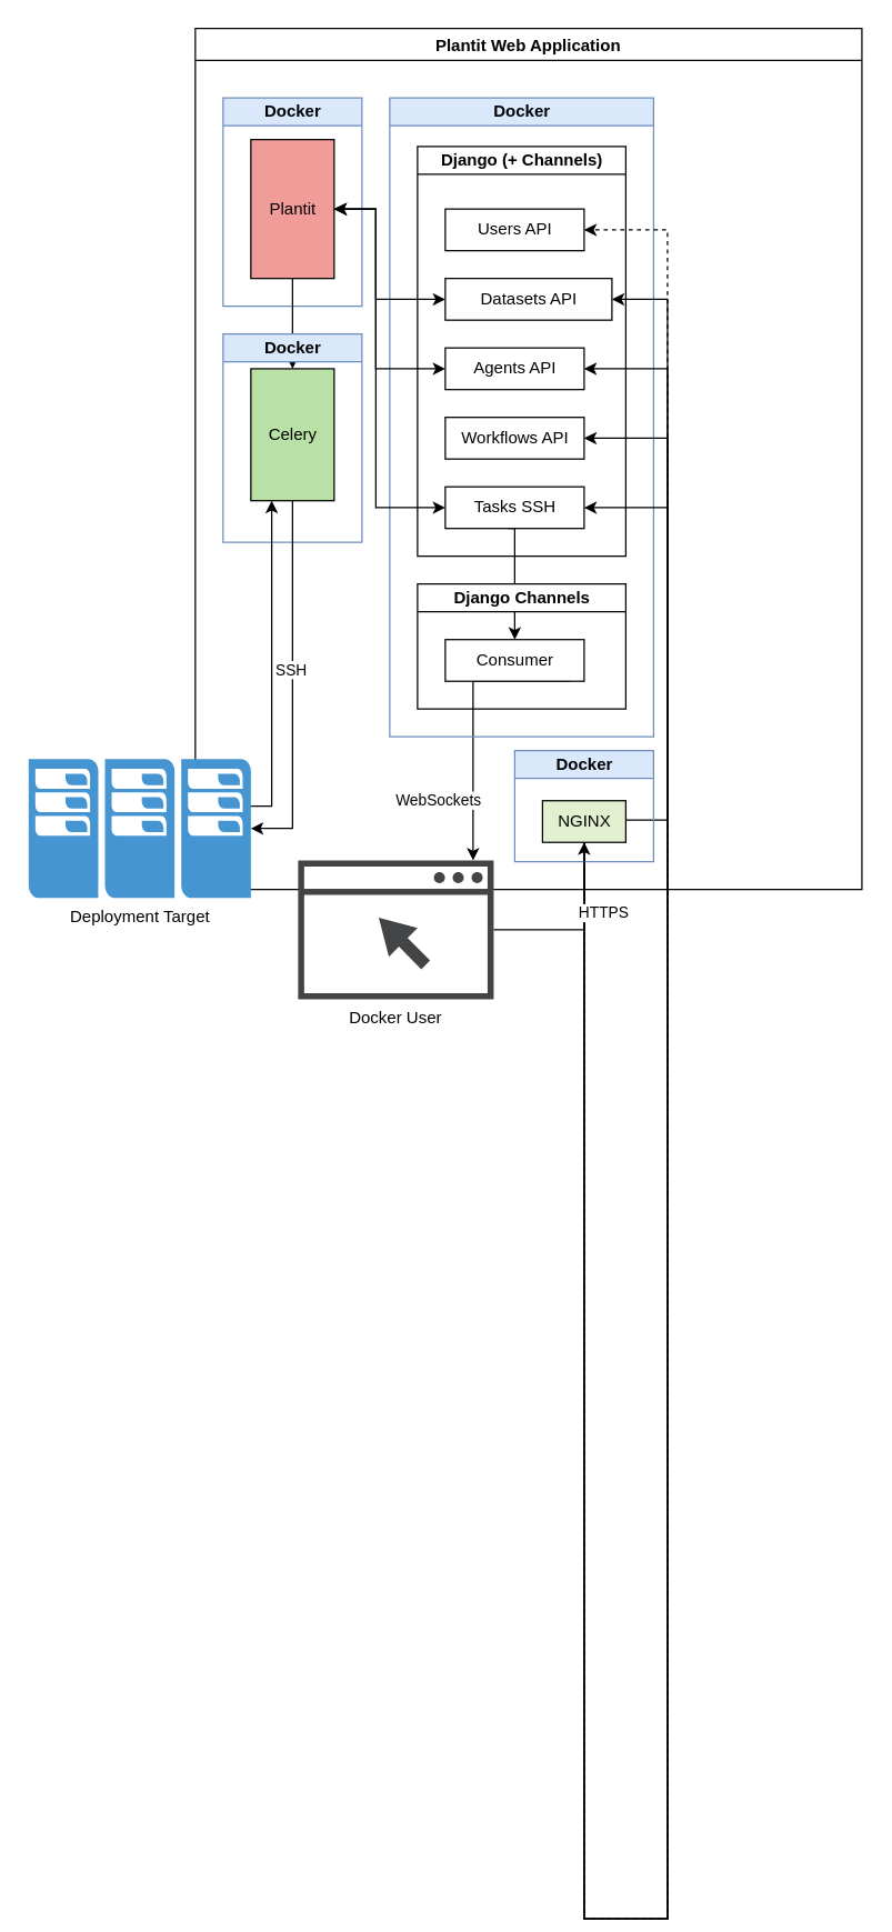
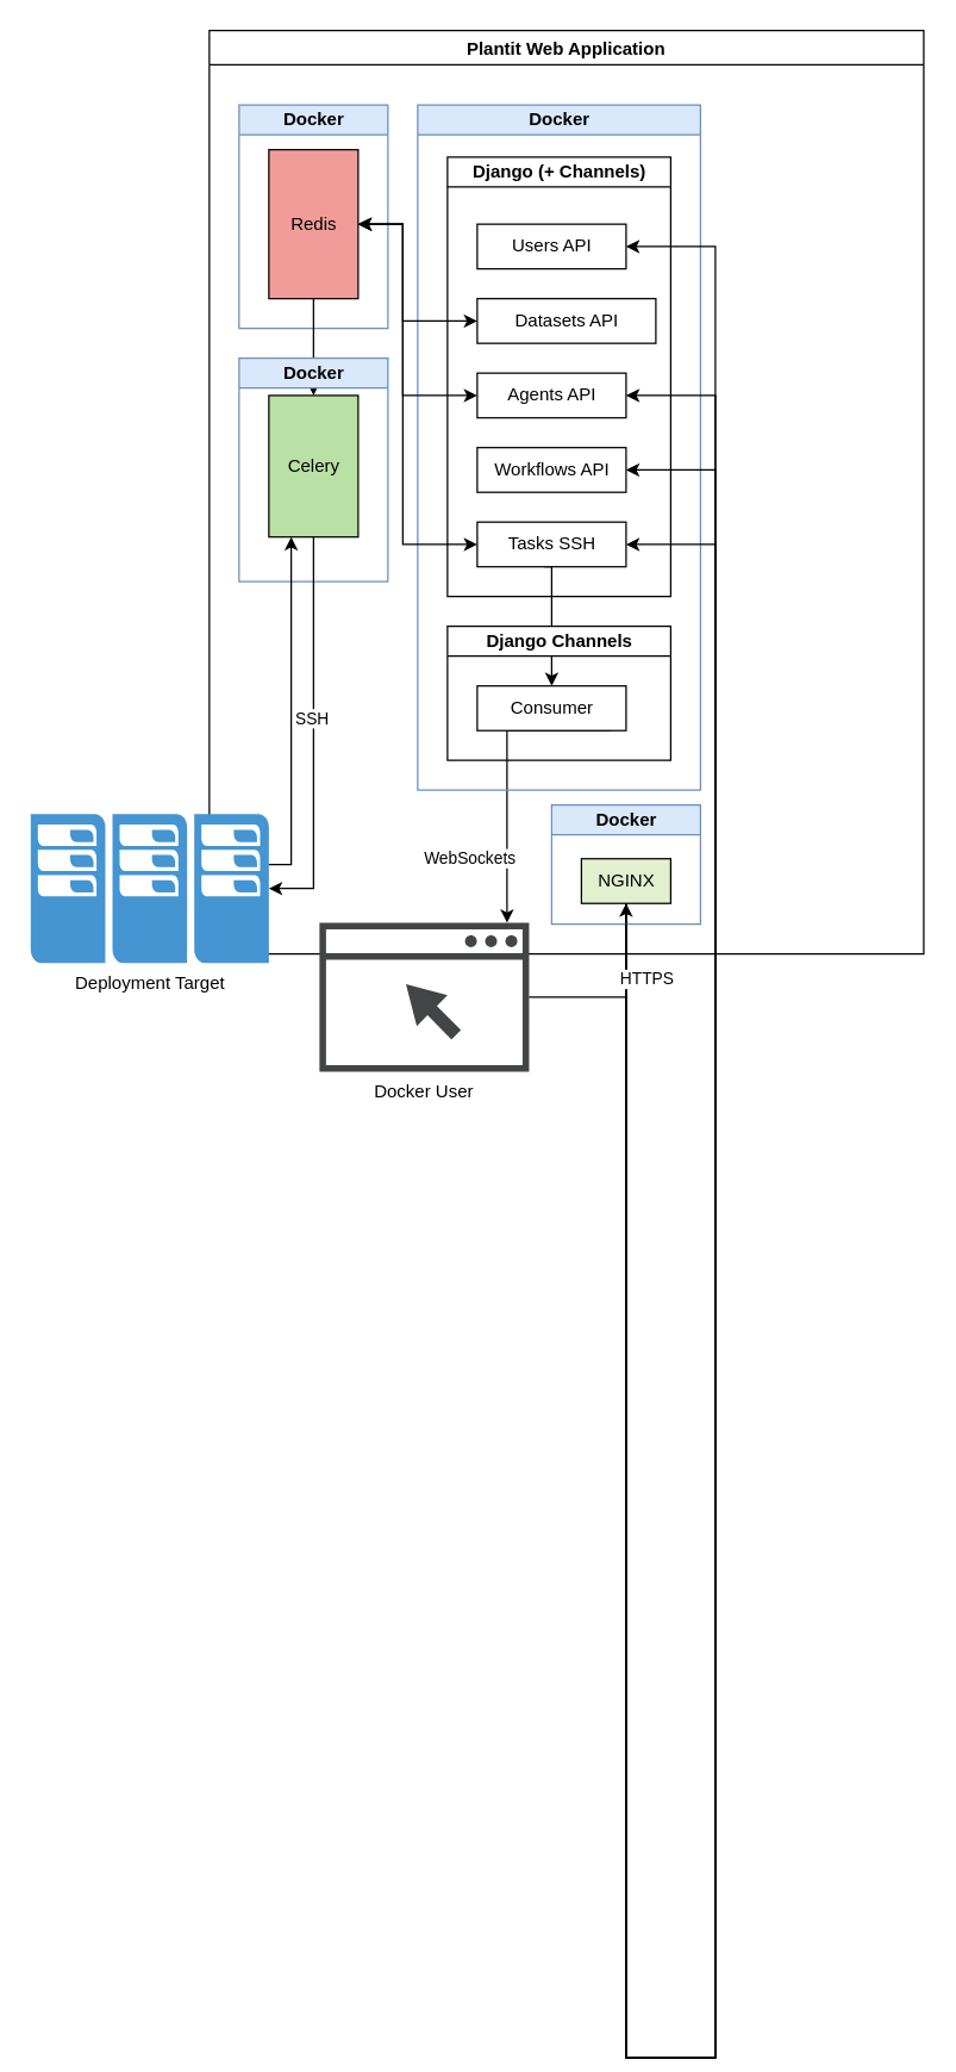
  <mxCell id="0" />
  <mxCell id="1" parent="0" />
  <mxCell id="2" value="" style="edgeStyle=orthogonalEdgeStyle;rounded=0;orthogonalLoop=1;jettySize=auto;html=1;" parent="1" target="34" edge="1"><mxGeometry relative="1" as="geometry"><Array as="points"><mxPoint x="340" y="490" /></Array><mxPoint x="410" y="490" as="sourcePoint" /></mxGeometry></mxCell>
  <mxCell id="3" value="WebSockets" style="edgeLabel;html=1;align=center;verticalAlign=middle;resizable=0;points=[];" parent="2" vertex="1" connectable="0"><mxGeometry x="0.105" y="-1" relative="1" as="geometry"><mxPoint x="-25" y="45" as="offset" /></mxGeometry></mxCell>
  <mxCell id="4" value="Plantit Web Application" style="swimlane;" parent="1" vertex="1"><mxGeometry x="140" y="20" width="480" height="620" as="geometry" /></mxCell>
  <mxCell id="5" value="Docker" style="swimlane;html=1;startSize=20;horizontal=1;containerType=tree;fillColor=#dae8fc;strokeColor=#6c8ebf;" parent="4" vertex="1"><mxGeometry x="140" y="50" width="190" height="460" as="geometry" /></mxCell>
  <mxCell id="6" style="edgeStyle=orthogonalEdgeStyle;rounded=0;orthogonalLoop=1;jettySize=auto;html=1;entryX=0.5;entryY=0;entryDx=0;entryDy=0;" parent="5" target="14" edge="1"><mxGeometry relative="1" as="geometry"><mxPoint x="85" y="310" as="sourcePoint" /><Array as="points"><mxPoint x="90" y="310" /></Array></mxGeometry></mxCell>
  <mxCell id="7" value="Django (+ Channels)" style="swimlane;html=1;startSize=20;horizontal=1;containerType=tree;" parent="5" vertex="1"><mxGeometry x="20" y="35" width="150" height="295" as="geometry" /></mxCell>
  <mxCell id="8" value="Workflows API" style="html=1;" parent="7" vertex="1"><mxGeometry x="20" y="195" width="100" height="30" as="geometry" /></mxCell>
  <mxCell id="9" value="Tasks SSH" style="html=1;" parent="7" vertex="1"><mxGeometry x="20" y="245" width="100" height="30" as="geometry" /></mxCell>
  <mxCell id="10" value="Datasets API" style="html=1;" parent="7" vertex="1"><mxGeometry x="20" y="95" width="120" height="30" as="geometry" /></mxCell>
  <mxCell id="11" value="Users API" style="html=1;" parent="7" vertex="1"><mxGeometry x="20" y="45" width="100" height="30" as="geometry" /></mxCell>
  <mxCell id="12" value="Agents API" style="html=1;" parent="7" vertex="1"><mxGeometry x="20" y="145" width="100" height="30" as="geometry" /></mxCell>
  <mxCell id="13" value="Django Channels" style="swimlane;html=1;startSize=20;horizontal=1;containerType=tree;" parent="5" vertex="1"><mxGeometry x="20" y="350" width="150" height="90" as="geometry" /></mxCell>
  <mxCell id="14" value="Consumer" style="html=1;" parent="13" vertex="1"><mxGeometry x="20" y="40" width="100" height="30" as="geometry" /></mxCell>
- <mxCell id="15" style="edgeStyle=orthogonalEdgeStyle;rounded=0;orthogonalLoop=1;jettySize=auto;html=1;exitX=1;exitY=0.25;exitDx=0;exitDy=0;entryX=1;entryY=0.5;entryDx=0;entryDy=0;" parent="4" source="29" target="10" edge="1"><mxGeometry relative="1" as="geometry"><Array as="points"><mxPoint x="310" y="570" /><mxPoint x="340" y="570" /><mxPoint x="340" y="195" /></Array></mxGeometry></mxCell>
- <mxCell id="16" style="edgeStyle=orthogonalEdgeStyle;rounded=0;orthogonalLoop=1;jettySize=auto;html=1;entryX=1;entryY=0.5;entryDx=0;entryDy=0;dashed=1;" parent="4" source="29" target="11" edge="1"><mxGeometry relative="1" as="geometry"><Array as="points"><mxPoint x="340" y="1361" /><mxPoint x="340" y="145" /></Array></mxGeometry></mxCell>
+ <mxCell id="16" style="edgeStyle=orthogonalEdgeStyle;rounded=0;orthogonalLoop=1;jettySize=auto;html=1;entryX=1;entryY=0.5;entryDx=0;entryDy=0;" parent="4" source="29" target="11" edge="1"><mxGeometry relative="1" as="geometry"><Array as="points"><mxPoint x="340" y="1361" /><mxPoint x="340" y="145" /></Array></mxGeometry></mxCell>
  <mxCell id="17" style="edgeStyle=orthogonalEdgeStyle;rounded=0;orthogonalLoop=1;jettySize=auto;html=1;entryX=1;entryY=0.5;entryDx=0;entryDy=0;" parent="4" source="29" target="12" edge="1"><mxGeometry relative="1" as="geometry"><Array as="points"><mxPoint x="340" y="1361" /><mxPoint x="340" y="245" /></Array></mxGeometry></mxCell>
  <mxCell id="18" style="edgeStyle=orthogonalEdgeStyle;rounded=0;orthogonalLoop=1;jettySize=auto;html=1;entryX=1;entryY=0.5;entryDx=0;entryDy=0;" parent="4" source="29" target="8" edge="1"><mxGeometry relative="1" as="geometry"><Array as="points"><mxPoint x="340" y="1361" /><mxPoint x="340" y="295" /></Array></mxGeometry></mxCell>
  <mxCell id="19" style="edgeStyle=orthogonalEdgeStyle;rounded=0;orthogonalLoop=1;jettySize=auto;html=1;entryX=1;entryY=0.5;entryDx=0;entryDy=0;" parent="4" source="29" target="9" edge="1"><mxGeometry relative="1" as="geometry"><Array as="points"><mxPoint x="340" y="1361" /><mxPoint x="340" y="345" /></Array></mxGeometry></mxCell>
  <mxCell id="20" value="Docker" style="swimlane;html=1;startSize=20;horizontal=1;containerType=tree;fillColor=#dae8fc;strokeColor=#6c8ebf;" parent="4" vertex="1"><mxGeometry x="20" y="50" width="100" height="150" as="geometry" /></mxCell>
- <mxCell id="21" value="Plantit" style="html=1;fillColor=#F19C99;" parent="20" vertex="1"><mxGeometry x="20" y="30" width="60" height="100" as="geometry" /></mxCell>
+ <mxCell id="21" value="Redis" style="html=1;fillColor=#F19C99;" parent="20" vertex="1"><mxGeometry x="20" y="30" width="60" height="100" as="geometry" /></mxCell>
  <mxCell id="22" value="" style="endArrow=classic;startArrow=classic;html=1;rounded=0;exitX=1;exitY=0.5;exitDx=0;exitDy=0;entryX=0;entryY=0.5;entryDx=0;entryDy=0;edgeStyle=orthogonalEdgeStyle;" parent="4" source="21" target="9" edge="1"><mxGeometry width="50" height="50" relative="1" as="geometry"><mxPoint x="250" y="340" as="sourcePoint" /><mxPoint x="300" y="290" as="targetPoint" /><Array as="points"><mxPoint x="130" y="130" /><mxPoint x="130" y="345" /></Array></mxGeometry></mxCell>
  <mxCell id="23" value="" style="endArrow=classic;startArrow=classic;html=1;rounded=0;exitX=1;exitY=0.5;exitDx=0;exitDy=0;entryX=0;entryY=0.5;entryDx=0;entryDy=0;edgeStyle=orthogonalEdgeStyle;" parent="4" source="21" target="12" edge="1"><mxGeometry width="50" height="50" relative="1" as="geometry"><mxPoint x="120" y="265" as="sourcePoint" /><mxPoint x="200" y="405" as="targetPoint" /><Array as="points"><mxPoint x="130" y="130" /><mxPoint x="130" y="245" /></Array></mxGeometry></mxCell>
  <mxCell id="24" value="" style="endArrow=classic;startArrow=classic;html=1;rounded=0;exitX=1;exitY=0.5;exitDx=0;exitDy=0;entryX=0;entryY=0.5;entryDx=0;entryDy=0;edgeStyle=orthogonalEdgeStyle;" parent="4" source="21" target="10" edge="1"><mxGeometry width="50" height="50" relative="1" as="geometry"><mxPoint x="130" y="275" as="sourcePoint" /><mxPoint x="210" y="415" as="targetPoint" /><Array as="points"><mxPoint x="130" y="130" /><mxPoint x="130" y="195" /></Array></mxGeometry></mxCell>
  <mxCell id="25" style="edgeStyle=orthogonalEdgeStyle;rounded=0;orthogonalLoop=1;jettySize=auto;html=1;exitX=0.5;exitY=1;exitDx=0;exitDy=0;entryX=0.5;entryY=0;entryDx=0;entryDy=0;" parent="4" source="21" target="27" edge="1"><mxGeometry relative="1" as="geometry" /></mxCell>
  <mxCell id="26" value="Docker" style="swimlane;html=1;startSize=20;horizontal=1;containerType=tree;fillColor=#dae8fc;strokeColor=#6c8ebf;" parent="4" vertex="1"><mxGeometry x="20" y="220" width="100" height="150" as="geometry" /></mxCell>
  <mxCell id="27" value="Celery" style="html=1;fillColor=#B9E0A5;" parent="26" vertex="1"><mxGeometry x="20" y="25" width="60" height="95" as="geometry" /></mxCell>
  <mxCell id="28" value="Docker" style="swimlane;html=1;startSize=20;horizontal=1;containerType=tree;fillColor=#dae8fc;strokeColor=#6c8ebf;" parent="4" vertex="1"><mxGeometry x="230" y="520" width="100" height="80" as="geometry" /></mxCell>
  <mxCell id="29" value="NGINX" style="html=1;fillColor=#E2F0D0;" parent="28" vertex="1"><mxGeometry x="20" y="36" width="60" height="30" as="geometry" /></mxCell>
  <mxCell id="30" value="Deployment Target" style="pointerEvents=1;shadow=0;dashed=0;html=1;strokeColor=none;fillColor=#4495D1;labelPosition=center;verticalLabelPosition=bottom;verticalAlign=top;align=center;outlineConnect=0;shape=mxgraph.veeam.cluster;" parent="4" vertex="1"><mxGeometry x="-120" y="526" width="160" height="100" as="geometry" /></mxCell>
  <mxCell id="31" style="edgeStyle=orthogonalEdgeStyle;rounded=0;orthogonalLoop=1;jettySize=auto;html=1;exitX=0.5;exitY=1;exitDx=0;exitDy=0;" parent="4" source="27" target="30" edge="1"><mxGeometry relative="1" as="geometry"><mxPoint x="70" y="380" as="sourcePoint" /><Array as="points"><mxPoint x="70" y="576" /></Array></mxGeometry></mxCell>
  <mxCell id="32" value="SSH" style="edgeLabel;html=1;align=center;verticalAlign=middle;resizable=0;points=[];" parent="31" vertex="1" connectable="0"><mxGeometry x="-0.667" y="3" relative="1" as="geometry"><mxPoint x="-5" y="77" as="offset" /></mxGeometry></mxCell>
  <mxCell id="33" value="" style="edgeStyle=orthogonalEdgeStyle;rounded=0;orthogonalLoop=1;jettySize=auto;html=1;entryX=0.25;entryY=1;entryDx=0;entryDy=0;" parent="4" source="30" target="27" edge="1"><mxGeometry relative="1" as="geometry"><Array as="points"><mxPoint x="55" y="560" /></Array></mxGeometry></mxCell>
  <mxCell id="34" value="Docker User" style="sketch=0;pointerEvents=1;shadow=0;dashed=0;html=1;strokeColor=none;fillColor=#434445;aspect=fixed;labelPosition=center;verticalLabelPosition=bottom;verticalAlign=top;align=center;outlineConnect=0;shape=mxgraph.vvd.web_browser;" parent="1" vertex="1"><mxGeometry x="214" y="619" width="140.84" height="100" as="geometry" /></mxCell>
  <mxCell id="35" style="edgeStyle=orthogonalEdgeStyle;rounded=0;orthogonalLoop=1;jettySize=auto;html=1;" parent="1" source="34" target="29" edge="1"><mxGeometry relative="1" as="geometry"><mxPoint x="770" y="340" as="targetPoint" /><Array as="points" /></mxGeometry></mxCell>
  <mxCell id="36" value="HTTPS" style="edgeLabel;html=1;align=center;verticalAlign=middle;resizable=0;points=[];" parent="35" vertex="1" connectable="0"><mxGeometry x="0.24" y="-1" relative="1" as="geometry"><mxPoint x="12" y="1" as="offset" /></mxGeometry></mxCell>
